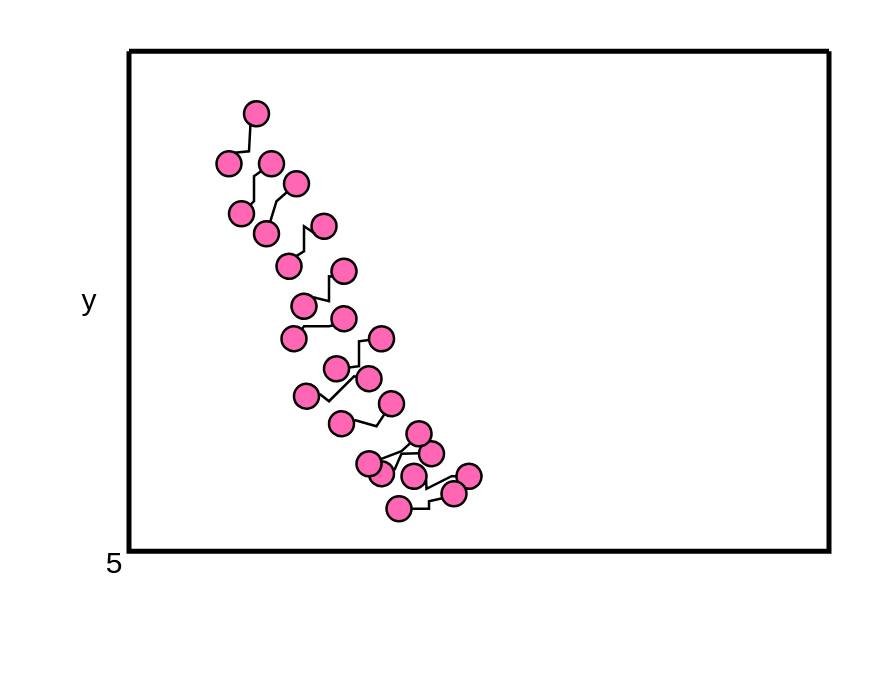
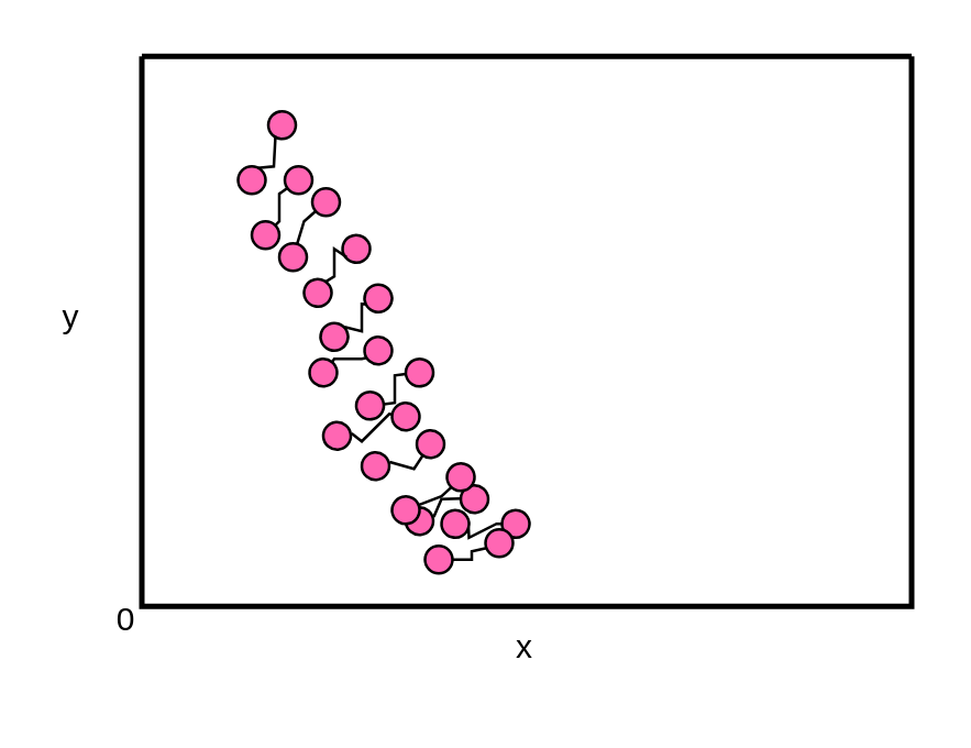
  <mxCell id="0" />
  <mxCell id="1" parent="0" />
  <mxCell id="2" value="" style="group;rotation=40;" parent="1" vertex="1" connectable="0"><mxGeometry x="136" y="150" width="20" height="30" as="geometry" /></mxCell>
  <mxCell id="3" value="" style="ellipse;whiteSpace=wrap;html=1;aspect=fixed;fillColor=#FF66B3;rotation=40;" parent="2" vertex="1"><mxGeometry x="15" y="6" width="10" height="10" as="geometry" /></mxCell>
  <mxCell id="4" value="" style="ellipse;whiteSpace=wrap;html=1;aspect=fixed;fillColor=#FF66B3;rotation=40;" parent="2" vertex="1"><mxGeometry x="-5" y="14" width="10" height="10" as="geometry" /></mxCell>
  <mxCell id="5" value="" style="endArrow=none;html=1;rounded=0;startArrow=none;exitX=0.796;exitY=0.053;exitDx=0;exitDy=0;exitPerimeter=0;" parent="2" source="4" target="3" edge="1"><mxGeometry width="50" height="50" relative="1" as="geometry"><mxPoint x="-33" y="51" as="sourcePoint" /><mxPoint x="37" y="44" as="targetPoint" /><Array as="points"><mxPoint x="14" y="20" /></Array></mxGeometry></mxCell>
  <mxCell id="6" value="" style="group;rotation=30;" parent="1" vertex="1" connectable="0"><mxGeometry x="133" y="126" width="20" height="30" as="geometry" /></mxCell>
  <mxCell id="7" value="" style="ellipse;whiteSpace=wrap;html=1;aspect=fixed;fillColor=#FF66B3;rotation=30;" parent="6" vertex="1"><mxGeometry x="14" y="4" width="10" height="10" as="geometry" /></mxCell>
  <mxCell id="8" value="" style="ellipse;whiteSpace=wrap;html=1;aspect=fixed;fillColor=#FF66B3;rotation=30;" parent="6" vertex="1"><mxGeometry x="-4" y="16" width="10" height="10" as="geometry" /></mxCell>
  <mxCell id="9" value="" style="endArrow=none;html=1;rounded=0;startArrow=none;" parent="6" source="8" target="7" edge="1"><mxGeometry width="50" height="50" relative="1" as="geometry"><mxPoint x="-26" y="58" as="sourcePoint" /><mxPoint x="42" y="39" as="targetPoint" /><Array as="points"><mxPoint x="10" y="20" /><mxPoint x="10" y="14" /><mxPoint x="10" y="10" /><mxPoint x="10" y="10" /></Array></mxGeometry></mxCell>
  <mxCell id="10" value="" style="ellipse;whiteSpace=wrap;html=1;aspect=fixed;fillColor=#FF66B3;rotation=40;" parent="1" vertex="1"><mxGeometry x="167" y="176" width="10" height="10" as="geometry" /></mxCell>
  <mxCell id="11" value="" style="ellipse;whiteSpace=wrap;html=1;aspect=fixed;fillColor=#FF66B3;rotation=40;" parent="1" vertex="1"><mxGeometry x="147" y="184" width="10" height="10" as="geometry" /></mxCell>
  <mxCell id="12" value="" style="endArrow=none;html=1;rounded=0;startArrow=none;exitX=0.797;exitY=0.05;exitDx=0;exitDy=0;exitPerimeter=0;" parent="1" source="11" target="10" edge="1"><mxGeometry width="50" height="50" relative="1" as="geometry"><mxPoint x="-397" y="-209" as="sourcePoint" /><mxPoint x="-327" y="-216" as="targetPoint" /><Array as="points"><mxPoint x="160" y="181" /></Array></mxGeometry></mxCell>
  <mxCell id="13" value="" style="group;rotation=60;" parent="1" vertex="1" connectable="0"><mxGeometry x="170" y="175" width="20" height="40" as="geometry" /></mxCell>
  <mxCell id="14" value="" style="ellipse;whiteSpace=wrap;html=1;aspect=fixed;fillColor=#FF66B3;rotation=60;" parent="13" vertex="1"><mxGeometry x="12" y="10" width="10" height="10" as="geometry" /></mxCell>
  <mxCell id="15" value="" style="ellipse;whiteSpace=wrap;html=1;aspect=fixed;fillColor=#FF66B3;rotation=60;" parent="13" vertex="1"><mxGeometry x="-10" y="10" width="10" height="10" as="geometry" /></mxCell>
  <mxCell id="16" value="" style="endArrow=none;html=1;rounded=0;startArrow=none;exitX=1;exitY=0;exitDx=0;exitDy=0;" parent="13" edge="1"><mxGeometry width="50" height="50" relative="1" as="geometry"><mxPoint x="-0.17" y="16.294" as="sourcePoint" /><mxPoint x="12.0" y="14.999" as="targetPoint" /><Array as="points"><mxPoint y="20" /><mxPoint x="10" y="15" /></Array></mxGeometry></mxCell>
  <mxCell id="17" value="" style="group;rotation=120;" parent="1" vertex="1" connectable="0"><mxGeometry x="147" y="164" width="20" height="30" as="geometry" /></mxCell>
  <mxCell id="18" value="" style="ellipse;whiteSpace=wrap;html=1;aspect=fixed;fillColor=#FF66B3;rotation=30;" parent="17" vertex="1"><mxGeometry x="15" y="4" width="10" height="10" as="geometry" /></mxCell>
  <mxCell id="19" value="" style="ellipse;whiteSpace=wrap;html=1;aspect=fixed;fillColor=#FF66B3;rotation=30;" parent="17" vertex="1"><mxGeometry x="-5" y="16" width="10" height="10" as="geometry" /></mxCell>
  <mxCell id="20" value="" style="endArrow=none;html=1;rounded=0;startArrow=none;" parent="17" source="19" target="18" edge="1"><mxGeometry width="50" height="50" relative="1" as="geometry"><mxPoint x="-26" y="58" as="sourcePoint" /><mxPoint x="41" y="39" as="targetPoint" /><Array as="points"><mxPoint x="13" y="16" /></Array></mxGeometry></mxCell>
  <mxCell id="21" value="" style="group;rotation=90;" parent="1" vertex="1" connectable="0"><mxGeometry x="102" y="68" width="228" height="152" as="geometry" /></mxCell>
  <mxCell id="22" value="" style="ellipse;whiteSpace=wrap;html=1;aspect=fixed;fillColor=#FF66B3;rotation=0;" parent="21" vertex="1"><mxGeometry x="11" width="10" height="10" as="geometry" /></mxCell>
  <mxCell id="23" value="" style="ellipse;whiteSpace=wrap;html=1;aspect=fixed;fillColor=#FF66B3;rotation=0;" parent="21" vertex="1"><mxGeometry x="-1" y="20" width="10" height="10" as="geometry" /></mxCell>
  <mxCell id="24" value="" style="endArrow=none;html=1;rounded=0;startArrow=none;" parent="21" source="23" target="22" edge="1"><mxGeometry width="50" height="50" relative="1" as="geometry"><mxPoint y="70" as="sourcePoint" /><mxPoint x="49" y="20" as="targetPoint" /><Array as="points"><mxPoint x="8" y="12" /></Array></mxGeometry></mxCell>
  <mxCell id="25" value="" style="swimlane;startSize=0;strokeWidth=2;" parent="21" vertex="1"><mxGeometry x="-51" y="-48" width="280" height="200" as="geometry"><mxRectangle x="120" y="280" width="50" height="40" as="alternateBounds" /></mxGeometry></mxCell>
  <mxCell id="26" value="" style="group;rotation=40;" parent="25" vertex="1" connectable="0"><mxGeometry x="76" y="120" width="20" height="30" as="geometry" /></mxCell>
  <mxCell id="27" value="" style="ellipse;whiteSpace=wrap;html=1;aspect=fixed;fillColor=#FF66B3;rotation=40;" parent="26" vertex="1"><mxGeometry x="15" y="6" width="10" height="10" as="geometry" /></mxCell>
  <mxCell id="28" value="" style="ellipse;whiteSpace=wrap;html=1;aspect=fixed;fillColor=#FF66B3;rotation=40;" parent="26" vertex="1"><mxGeometry x="-10" y="13" width="10" height="10" as="geometry" /></mxCell>
  <mxCell id="29" value="" style="endArrow=none;html=1;rounded=0;startArrow=none;exitX=0.849;exitY=0.091;exitDx=0;exitDy=0;exitPerimeter=0;" parent="26" source="28" target="27" edge="1"><mxGeometry width="50" height="50" relative="1" as="geometry"><mxPoint x="-33" y="51" as="sourcePoint" /><mxPoint x="37" y="44" as="targetPoint" /><Array as="points"><mxPoint x="4" y="20" /><mxPoint x="14" y="10" /></Array></mxGeometry></mxCell>
  <mxCell id="30" value="" style="group;rotation=40;" parent="26" vertex="1" connectable="0"><mxGeometry x="-10" y="-24" width="20" height="30" as="geometry" /></mxCell>
  <mxCell id="31" value="" style="ellipse;whiteSpace=wrap;html=1;aspect=fixed;fillColor=#FF66B3;rotation=40;" parent="30" vertex="1"><mxGeometry x="15" y="6" width="10" height="10" as="geometry" /></mxCell>
  <mxCell id="32" value="" style="ellipse;whiteSpace=wrap;html=1;aspect=fixed;fillColor=#FF66B3;rotation=40;" parent="30" vertex="1"><mxGeometry x="-5" y="14" width="10" height="10" as="geometry" /></mxCell>
  <mxCell id="33" value="" style="endArrow=none;html=1;rounded=0;startArrow=none;" parent="30" source="32" target="31" edge="1"><mxGeometry width="50" height="50" relative="1" as="geometry"><mxPoint x="-33" y="51" as="sourcePoint" /><mxPoint x="37" y="44" as="targetPoint" /><Array as="points"><mxPoint x="4" y="14" /><mxPoint x="14" y="14" /></Array></mxGeometry></mxCell>
  <mxCell id="34" value="" style="group;rotation=20;" parent="25" vertex="1" connectable="0"><mxGeometry x="68" y="80" width="20" height="30" as="geometry" /></mxCell>
  <mxCell id="35" value="" style="ellipse;whiteSpace=wrap;html=1;aspect=fixed;fillColor=#FF66B3;rotation=20;" parent="34" vertex="1"><mxGeometry x="13" y="3" width="10" height="10" as="geometry" /></mxCell>
  <mxCell id="36" value="" style="ellipse;whiteSpace=wrap;html=1;aspect=fixed;fillColor=#FF66B3;rotation=20;" parent="34" vertex="1"><mxGeometry x="-3" y="17" width="10" height="10" as="geometry" /></mxCell>
  <mxCell id="37" value="" style="endArrow=none;html=1;rounded=0;startArrow=none;exitX=0.727;exitY=0.037;exitDx=0;exitDy=0;entryX=0;entryY=1;entryDx=0;entryDy=0;exitPerimeter=0;" parent="34" source="36" target="35" edge="1"><mxGeometry width="50" height="50" relative="1" as="geometry"><mxPoint x="-18" y="64" as="sourcePoint" /><mxPoint x="45" y="33" as="targetPoint" /><Array as="points"><mxPoint x="12" y="20" /><mxPoint x="12" y="10" /></Array></mxGeometry></mxCell>
  <mxCell id="38" value="" style="group;rotation=15;" parent="34" vertex="1" connectable="0"><mxGeometry x="-7" y="-17" width="20" height="30" as="geometry" /></mxCell>
  <mxCell id="39" value="" style="ellipse;whiteSpace=wrap;html=1;aspect=fixed;fillColor=#FF66B3;rotation=15;" parent="38" vertex="1"><mxGeometry x="12" y="2" width="10" height="10" as="geometry" /></mxCell>
  <mxCell id="40" value="" style="ellipse;whiteSpace=wrap;html=1;aspect=fixed;fillColor=#FF66B3;rotation=15;" parent="38" vertex="1"><mxGeometry x="-2" y="18" width="10" height="10" as="geometry" /></mxCell>
  <mxCell id="41" value="" style="endArrow=none;html=1;rounded=0;startArrow=none;exitX=0.686;exitY=0.02;exitDx=0;exitDy=0;entryX=0;entryY=1;entryDx=0;entryDy=0;exitPerimeter=0;" edge="1" parent="38" source="40"><mxGeometry width="50" height="50" relative="1" as="geometry"><mxPoint x="6.5" y="18" as="sourcePoint" /><mxPoint x="13.5" y="10" as="targetPoint" /><Array as="points"><mxPoint x="9" y="17" /><mxPoint x="9" y="7" /></Array></mxGeometry></mxCell>
  <mxCell id="42" value="" style="group;rotation=90;" parent="25" vertex="1" connectable="0"><mxGeometry x="41" y="40" width="20" height="30" as="geometry" /></mxCell>
  <mxCell id="43" value="" style="ellipse;whiteSpace=wrap;html=1;aspect=fixed;fillColor=#FF66B3;rotation=0;" parent="42" vertex="1"><mxGeometry x="11" width="10" height="10" as="geometry" /></mxCell>
  <mxCell id="44" value="" style="ellipse;whiteSpace=wrap;html=1;aspect=fixed;fillColor=#FF66B3;rotation=0;" parent="42" vertex="1"><mxGeometry x="-1" y="20" width="10" height="10" as="geometry" /></mxCell>
  <mxCell id="45" value="" style="endArrow=none;html=1;rounded=0;startArrow=none;" parent="42" source="44" target="43" edge="1"><mxGeometry width="50" height="50" relative="1" as="geometry"><mxPoint y="70" as="sourcePoint" /><mxPoint x="49" y="20" as="targetPoint" /><Array as="points"><mxPoint x="9" y="20" /><mxPoint x="9" y="10" /></Array></mxGeometry></mxCell>
  <mxCell id="46" value="" style="group;rotation=90;" parent="25" vertex="1" connectable="0"><mxGeometry x="10" y="20" width="20" height="30" as="geometry" /></mxCell>
  <mxCell id="47" value="" style="ellipse;whiteSpace=wrap;html=1;aspect=fixed;fillColor=#FF66B3;rotation=0;" parent="46" vertex="1"><mxGeometry x="36" width="10" height="10" as="geometry" /></mxCell>
  <mxCell id="48" value="" style="ellipse;whiteSpace=wrap;html=1;aspect=fixed;fillColor=#FF66B3;rotation=0;" parent="46" vertex="1"><mxGeometry x="25" y="20" width="10" height="10" as="geometry" /></mxCell>
  <mxCell id="49" value="" style="endArrow=none;html=1;rounded=0;entryX=0.26;entryY=0.892;entryDx=0;entryDy=0;exitX=0.711;exitY=0.061;exitDx=0;exitDy=0;exitPerimeter=0;entryPerimeter=0;" edge="1" parent="46" source="48" target="47"><mxGeometry width="50" height="50" relative="1" as="geometry"><mxPoint x="18" y="50" as="sourcePoint" /><mxPoint x="68" as="targetPoint" /><Array as="points"><mxPoint x="38" y="20" /></Array></mxGeometry></mxCell>
  <mxCell id="50" value="" style="group;rotation=135;" parent="25" vertex="1" connectable="0"><mxGeometry x="109" y="165" width="20" height="30" as="geometry" /></mxCell>
  <mxCell id="51" value="" style="ellipse;whiteSpace=wrap;html=1;aspect=fixed;fillColor=#FF66B3;rotation=45;" parent="50" vertex="1"><mxGeometry x="16" y="7" width="10" height="10" as="geometry" /></mxCell>
  <mxCell id="52" value="" style="ellipse;whiteSpace=wrap;html=1;aspect=fixed;fillColor=#FF66B3;rotation=45;" parent="50" vertex="1"><mxGeometry x="-6" y="13" width="10" height="10" as="geometry" /></mxCell>
  <mxCell id="53" value="" style="endArrow=none;html=1;rounded=0;startArrow=none;" parent="50" source="52" target="51" edge="1"><mxGeometry width="50" height="50" relative="1" as="geometry"><mxPoint x="-36" y="47" as="sourcePoint" /><mxPoint x="34" y="46" as="targetPoint" /><Array as="points"><mxPoint x="11" y="18" /><mxPoint x="11" y="15" /></Array></mxGeometry></mxCell>
- <mxCell id="55" value="y" style="text;html=1;align=center;verticalAlign=middle;resizable=0;points=[];autosize=1;strokeColor=none;fillColor=none;" parent="1" vertex="1"><mxGeometry x="20" y="105" width="30" height="30" as="geometry" /></mxCell>
- <mxCell id="56" value="5" style="text;html=1;align=center;verticalAlign=middle;resizable=0;points=[];autosize=1;strokeColor=none;fillColor=none;" parent="1" vertex="1"><mxGeometry x="30" y="210" width="30" height="30" as="geometry" /></mxCell>
+ <mxCell id="54" value="x" style="text;html=1;align=center;verticalAlign=middle;resizable=0;points=[];autosize=1;strokeColor=none;fillColor=none;" parent="1" vertex="1"><mxGeometry x="175" y="220" width="30" height="30" as="geometry" /></mxCell>
+ <mxCell id="55" value="y" style="text;html=1;align=center;verticalAlign=middle;resizable=0;points=[];autosize=1;strokeColor=none;fillColor=none;" parent="1" vertex="1"><mxGeometry x="10" y="100" width="30" height="30" as="geometry" /></mxCell>
+ <mxCell id="56" value="0" style="text;html=1;align=center;verticalAlign=middle;resizable=0;points=[];autosize=1;strokeColor=none;fillColor=none;" parent="1" vertex="1"><mxGeometry x="30" y="210" width="30" height="30" as="geometry" /></mxCell>
